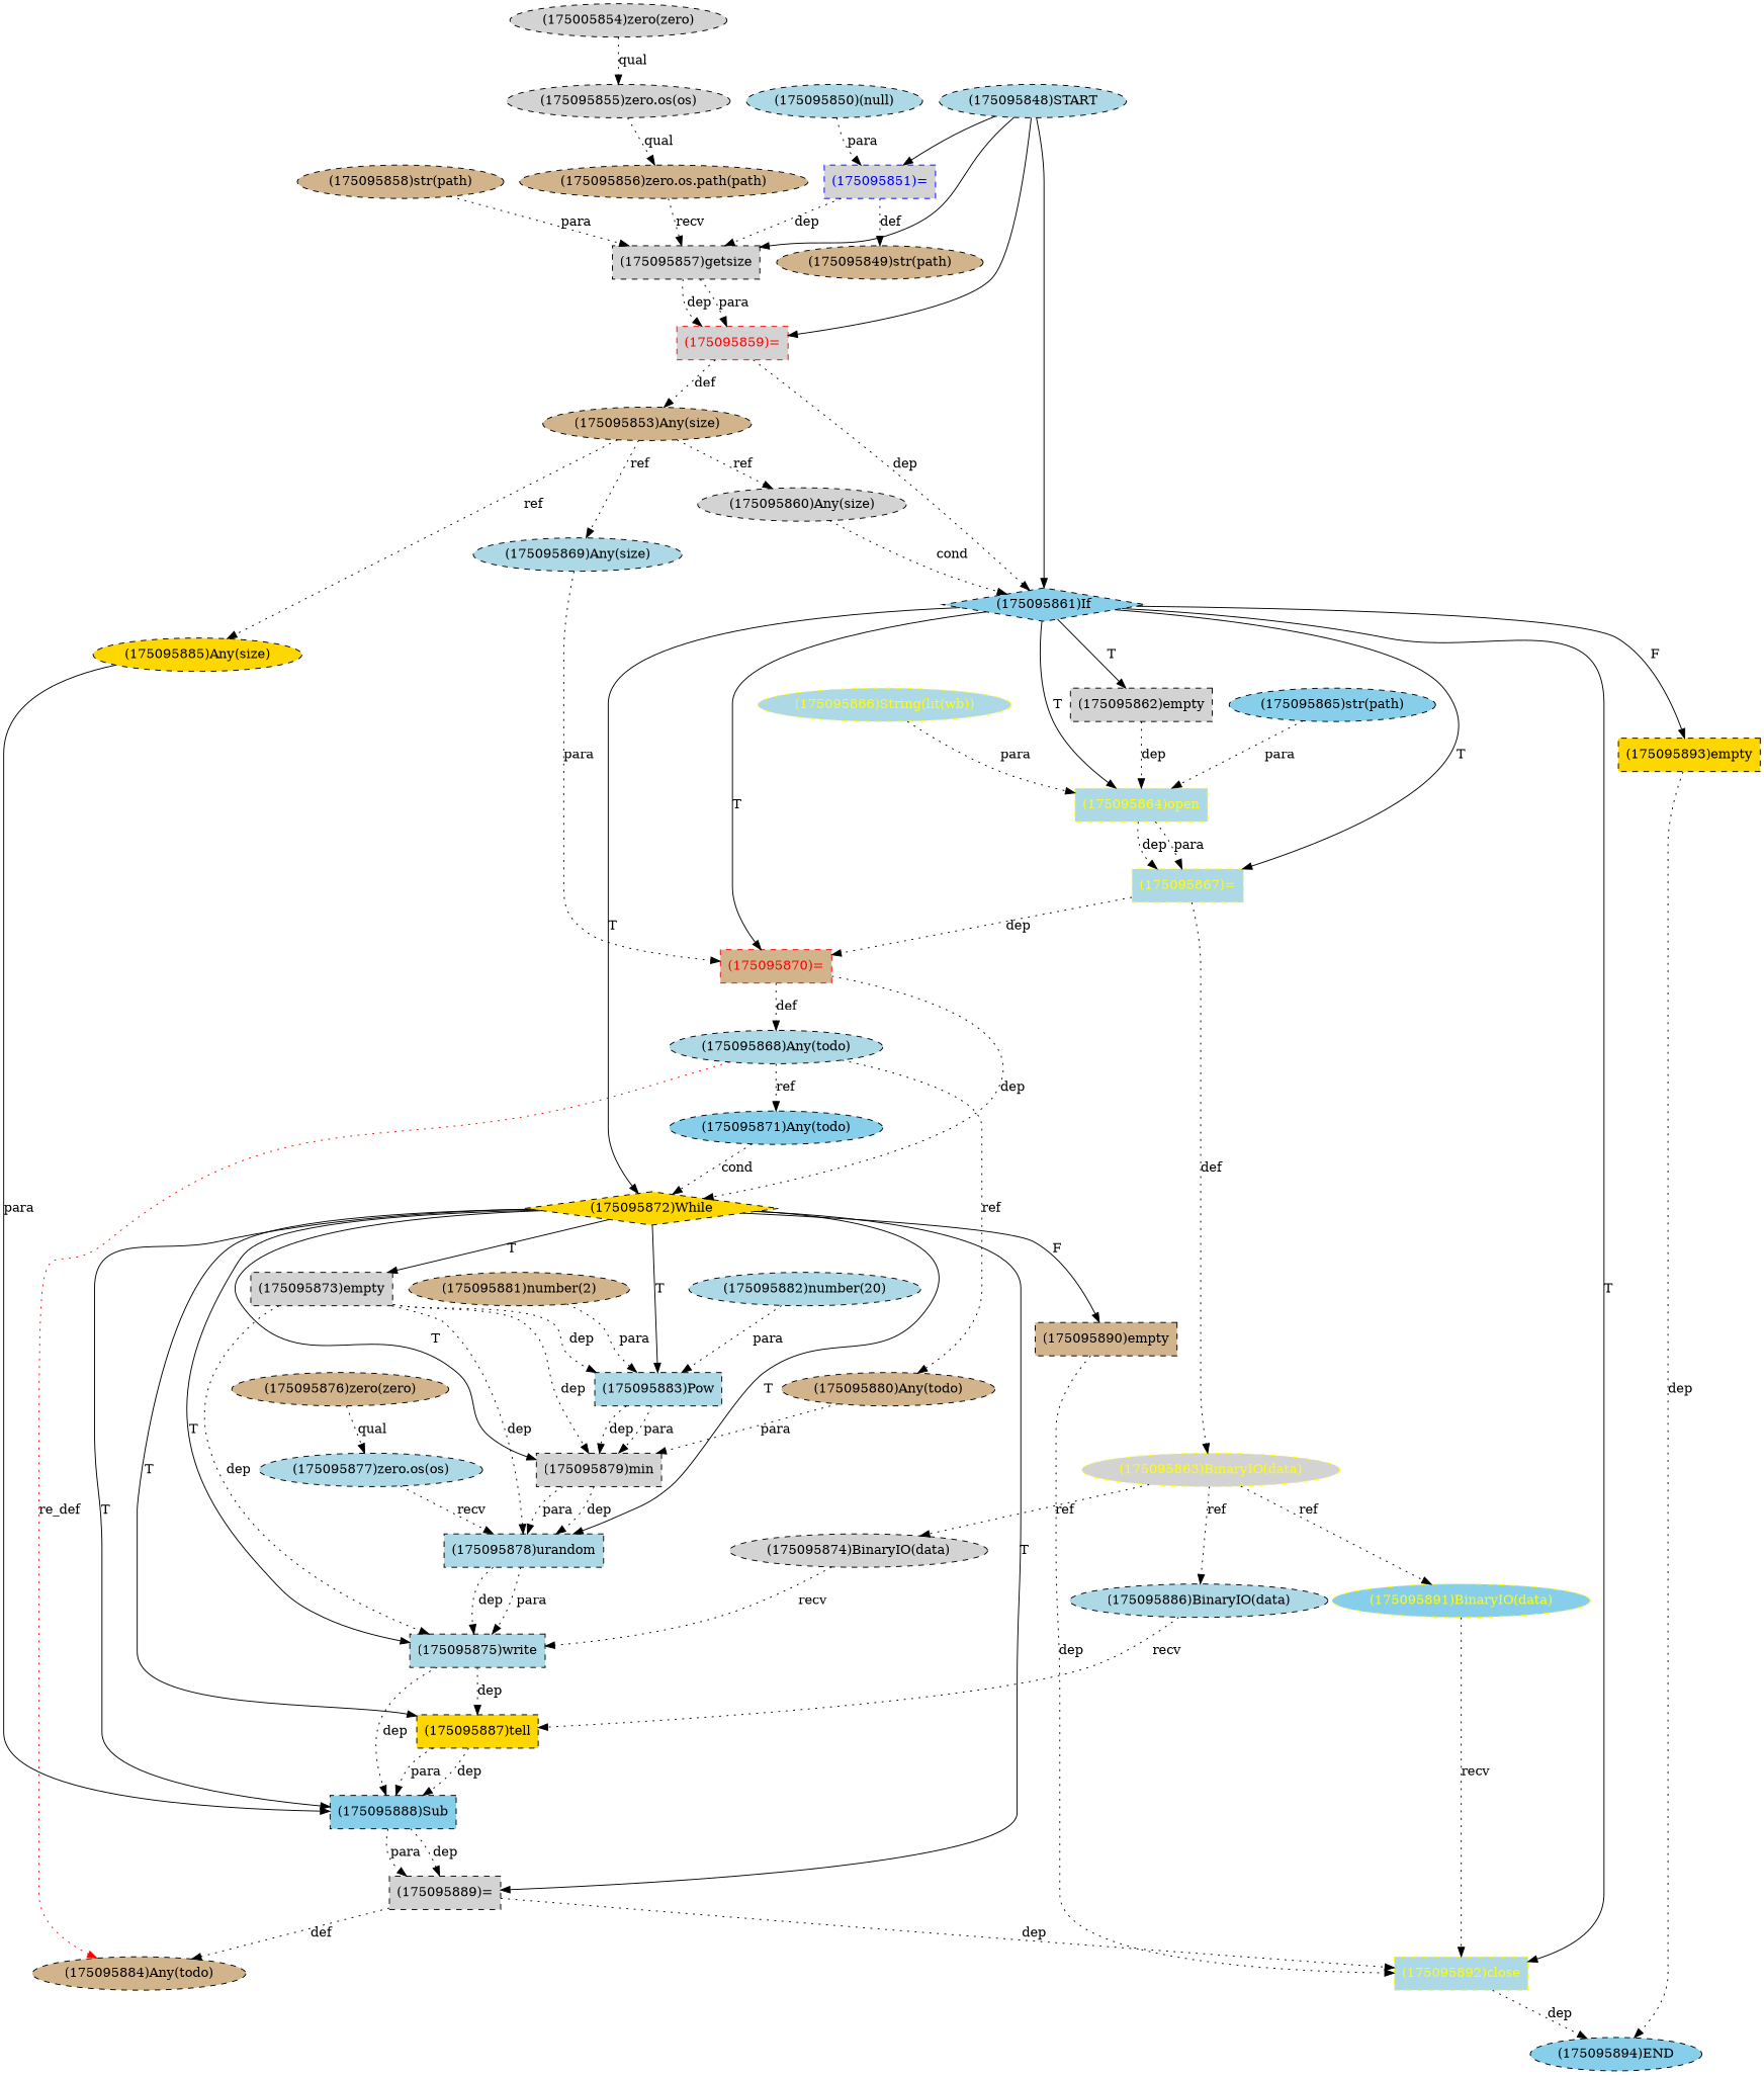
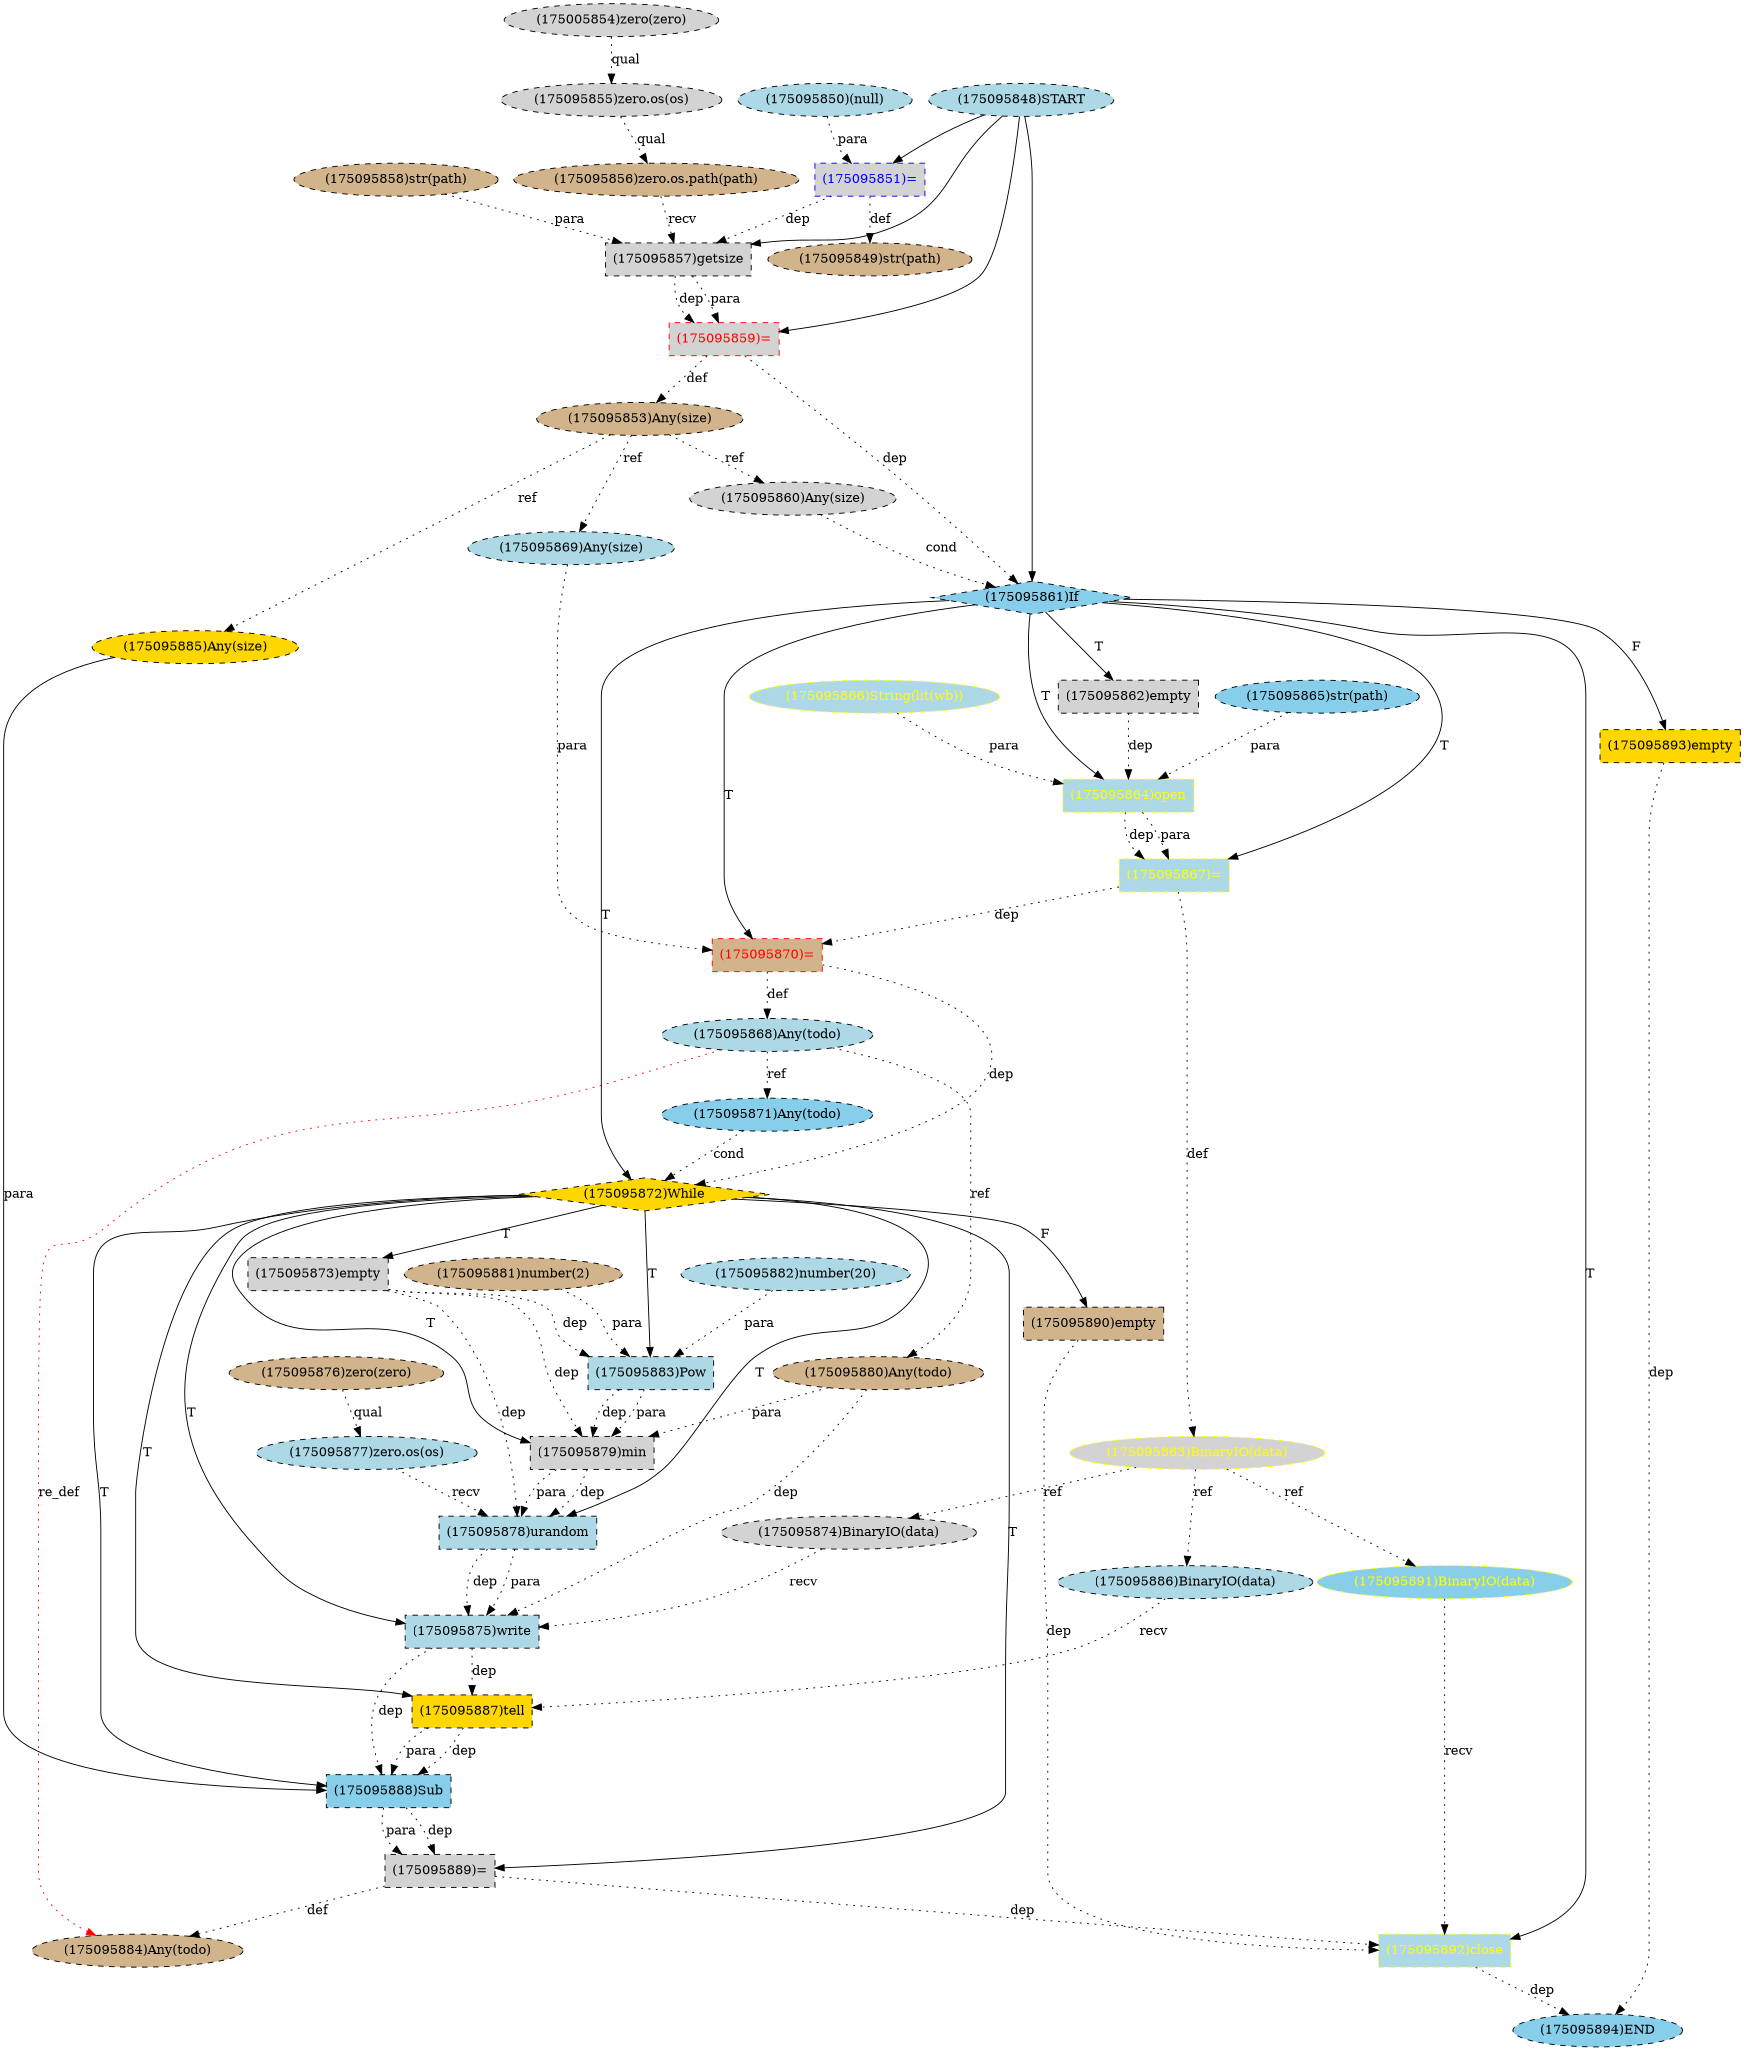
  digraph {
    node [fillcolor=lightblue shape=ellipse style="dashed,filled"]
    edge [style=dotted]
    n1 [fillcolor=lightgrey label="(175095857)getsize" shape=box]
    n2 [color=red fillcolor=lightgrey fontcolor=red label="(175095859)=" shape=box]
    n3 [fillcolor=skyblue label="(175095861)If" shape=diamond]
    n4 [fillcolor=tan label="(175095853)Any(size)"]
    n5 [color=yellow fillcolor=lightgrey fontcolor=yellow label="(175095863)BinaryIO(data)"]
    n6 [fillcolor=lightgrey label="(175095874)BinaryIO(data)"]
    n7 [label="(175095886)BinaryIO(data)"]
    n8 [color=yellow fillcolor=skyblue fontcolor=yellow label="(175095891)BinaryIO(data)"]
    n9 [label="(175095875)write" shape=box]
    n10 [fillcolor=gold label="(175095887)tell" shape=box]
    n11 [color=yellow fontcolor=yellow label="(175095892)close" shape=box]
    n12 [label="(175095882)number(20)"]
    n13 [label="(175095883)Pow" shape=box]
    n14 [fillcolor=lightgrey label="(175095879)min" shape=box]
    n15 [color=yellow fontcolor=yellow label="(175095864)open" shape=box]
    n16 [color=yellow fontcolor=yellow label="(175095867)=" shape=box]
    n17 [color=red fillcolor=tan fontcolor=red label="(175095870)=" shape=box]
    n18 [fillcolor=tan label="(175095880)Any(todo)"]
    n19 [label="(175095878)urandom" shape=box]
    n20 [fillcolor=skyblue label="(175095894)END" shape=""]
    n21 [fillcolor=skyblue label="(175095888)Sub" shape=box]
    n22 [fillcolor=gold label="(175095893)empty" shape=box]
    n23 [fillcolor=tan label="(175095881)number(2)"]
    n24 [fillcolor=gold label="(175095872)While" shape=diamond]
    n25 [fillcolor=lightgrey label="(175095873)empty" shape=box]
    n26 [color=black fillcolor=lightgrey fontcolor=black label="(175095889)=" shape=box]
    n27 [fillcolor=tan label="(175095890)empty" shape=box]
    n28 [fillcolor=tan label="(175095884)Any(todo)"]
    n29 [fillcolor=gold label="(175095885)Any(size)"]
    n30 [color=blue fillcolor=lightgrey fontcolor=blue label="(175095851)=" shape=box]
    n31 [fillcolor=tan label="(175095849)str(path)"]
    n32 [fillcolor=lightgrey label="(175095855)zero.os(os)"]
    n33 [fillcolor=tan label="(175095856)zero.os.path(path)"]
    n34 [label="(175095848)START" shape=""]
    n35 [fillcolor=lightgrey label="(175095862)empty" shape=box]
    n36 [fillcolor=tan label="(175095858)str(path)"]
    n37 [label="(175095850)(null)"]
    n38 [label="(175095868)Any(todo)"]
    n39 [fillcolor=skyblue label="(175095871)Any(todo)"]
    n40 [fillcolor=lightgrey label="(175005854)zero(zero)"]
    n41 [fillcolor=lightgrey label="(175095860)Any(size)"]
    n42 [label="(175095869)Any(size)"]
    n43 [fillcolor=skyblue label="(175095865)str(path)"]
    n44 [color=yellow fontcolor=yellow label="(175095866)String(lit(wb))"]
    n45 [fillcolor=tan label="(175095876)zero(zero)"]
    n46 [label="(175095877)zero.os(os)"]
    n1 -> n2 [label=dep]
    n1 -> n2 [label=para]
    n2 -> n3 [label=dep]
    n2 -> n4 [label=def]
    n3 -> n11 [label=T style=""]
    n3 -> n15 [label=T style=""]
    n3 -> n16 [label=T style=""]
    n3 -> n17 [label=T style=""]
    n3 -> n22 [label=F style=""]
    n3 -> n24 [label=T style=""]
    n3 -> n35 [label=T style=""]
    n4 -> n29 [label=ref]
    n4 -> n41 [label=ref]
    n4 -> n42 [label=ref]
    n5 -> n6 [label=ref]
    n5 -> n7 [label=ref]
    n5 -> n8 [label=ref]
    n6 -> n9 [label=recv]
    n7 -> n10 [label=recv]
    n8 -> n11 [label=recv]
    n9 -> n10 [label=dep]
    n9 -> n21 [label=dep]
    n10 -> n21 [label=dep]
    n10 -> n21 [label=para]
    n11 -> n20 [label=dep]
    n12 -> n13 [label=para]
    n13 -> n14 [label=dep]
    n13 -> n14 [label=para]
    n14 -> n19 [label=dep]
    n14 -> n19 [label=para]
    n15 -> n16 [label=dep]
    n15 -> n16 [label=para]
    n16 -> n5 [label=def]
    n16 -> n17 [label=dep]
    n17 -> n24 [label=dep]
    n17 -> n38 [label=def]
    n18 -> n14 [label=para]
    n19 -> n9 [label=dep]
    n19 -> n9 [label=para]
    n21 -> n26 [label=dep]
    n21 -> n26 [label=para]
    n22 -> n20 [label=dep]
    n23 -> n13 [label=para]
    n24 -> n9 [label=T style=""]
    n24 -> n10 [label=T style=""]
    n24 -> n13 [label=T style=""]
    n24 -> n14 [label=T style=""]
    n24 -> n19 [label=T style=""]
    n24 -> n21 [label=T style=""]
    n24 -> n25 [label=T style=""]
    n24 -> n26 [label=T style=""]
    n24 -> n27 [label=F style=""]
-   n25 -> n9 [label=dep]
+   n18 -> n9 [label=dep]
    n25 -> n13 [label=dep]
    n25 -> n14 [label=dep]
    n25 -> n19 [label=dep]
    n26 -> n11 [label=dep]
    n26 -> n28 [label=def]
    n27 -> n11 [label=dep]
    n29 -> n21 [label=para style=solid]
    n30 -> n1 [label=dep]
    n30 -> n31 [label=def]
    n32 -> n33 [label=qual]
    n33 -> n1 [label=recv]
    n34 -> n1 [style=solid]
    n34 -> n2 [style=solid]
    n34 -> n3 [style=solid]
    n34 -> n30 [style=solid]
    n35 -> n15 [label=dep]
    n36 -> n1 [label=para]
    n37 -> n30 [label=para]
    n38 -> n18 [label=ref]
    n38 -> n28 [color=red label=re_def]
    n38 -> n39 [label=ref]
    n39 -> n24 [label=cond]
    n40 -> n32 [label=qual]
    n41 -> n3 [label=cond]
    n42 -> n17 [label=para]
    n43 -> n15 [label=para]
    n44 -> n15 [label=para]
    n45 -> n46 [label=qual]
    n46 -> n19 [label=recv]
  }
